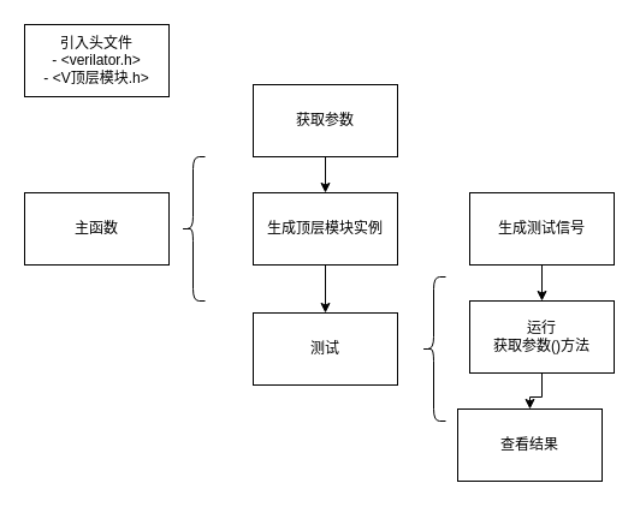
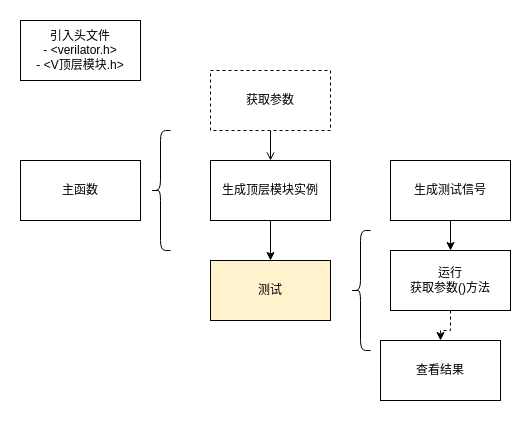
  <mxCell id="0" />
  <mxCell id="1" parent="0" />
  <mxCell id="2" value="引入头文件&lt;br&gt;- &amp;lt;verilator.h&amp;gt;&lt;br&gt;- &amp;lt;V顶层模块.h&amp;gt;" style="rounded=0;whiteSpace=wrap;html=1;" vertex="1" parent="1"><mxGeometry x="20" y="20" width="120" height="60" as="geometry" /></mxCell>
  <mxCell id="3" value="主函数" style="rounded=0;whiteSpace=wrap;html=1;" vertex="1" parent="1"><mxGeometry x="20" y="160" width="120" height="60" as="geometry" /></mxCell>
  <mxCell id="4" value="" style="shape=curlyBracket;whiteSpace=wrap;html=1;rounded=1;labelPosition=left;verticalLabelPosition=middle;align=right;verticalAlign=middle;" vertex="1" parent="1"><mxGeometry x="150" y="130" width="20" height="120" as="geometry" /></mxCell>
- <mxCell id="5" value="" style="edgeStyle=orthogonalEdgeStyle;rounded=0;orthogonalLoop=1;jettySize=auto;html=1;" edge="1" parent="1" source="6" target="8"><mxGeometry relative="1" as="geometry" /></mxCell>
- <mxCell id="6" value="获取参数" style="rounded=0;whiteSpace=wrap;html=1;" vertex="1" parent="1"><mxGeometry x="210" y="70" width="120" height="60" as="geometry" /></mxCell>
+ <mxCell id="5" value="" style="edgeStyle=orthogonalEdgeStyle;rounded=0;orthogonalLoop=1;jettySize=auto;html=1;endArrow=open;" edge="1" parent="1" source="6" target="8"><mxGeometry relative="1" as="geometry" /></mxCell>
+ <mxCell id="6" value="获取参数" style="rounded=0;whiteSpace=wrap;html=1;dashed=1;" vertex="1" parent="1"><mxGeometry x="210" y="70" width="120" height="60" as="geometry" /></mxCell>
  <mxCell id="7" value="" style="edgeStyle=orthogonalEdgeStyle;rounded=0;orthogonalLoop=1;jettySize=auto;html=1;" edge="1" parent="1" source="8" target="9"><mxGeometry relative="1" as="geometry" /></mxCell>
  <mxCell id="8" value="生成顶层模块实例" style="whiteSpace=wrap;html=1;rounded=0;" vertex="1" parent="1"><mxGeometry x="210" y="160" width="120" height="60" as="geometry" /></mxCell>
- <mxCell id="9" value="测试" style="whiteSpace=wrap;html=1;rounded=0;" vertex="1" parent="1"><mxGeometry x="210" y="260" width="120" height="60" as="geometry" /></mxCell>
+ <mxCell id="9" value="测试" style="whiteSpace=wrap;html=1;rounded=0;fillColor=#fff2cc;" vertex="1" parent="1"><mxGeometry x="210" y="260" width="120" height="60" as="geometry" /></mxCell>
  <mxCell id="10" value="" style="shape=curlyBracket;whiteSpace=wrap;html=1;rounded=1;labelPosition=left;verticalLabelPosition=middle;align=right;verticalAlign=middle;" vertex="1" parent="1"><mxGeometry x="350" y="230" width="20" height="120" as="geometry" /></mxCell>
  <mxCell id="11" value="" style="edgeStyle=orthogonalEdgeStyle;rounded=0;orthogonalLoop=1;jettySize=auto;html=1;" edge="1" parent="1" source="12" target="14"><mxGeometry relative="1" as="geometry" /></mxCell>
  <mxCell id="12" value="生成测试信号" style="rounded=0;whiteSpace=wrap;html=1;" vertex="1" parent="1"><mxGeometry x="390" y="160" width="120" height="60" as="geometry" /></mxCell>
- <mxCell id="13" value="" style="edgeStyle=orthogonalEdgeStyle;rounded=0;orthogonalLoop=1;jettySize=auto;html=1;" edge="1" parent="1" source="14" target="15"><mxGeometry relative="1" as="geometry" /></mxCell>
+ <mxCell id="13" value="" style="edgeStyle=orthogonalEdgeStyle;rounded=0;orthogonalLoop=1;jettySize=auto;html=1;dashed=1;" edge="1" parent="1" source="14" target="15"><mxGeometry relative="1" as="geometry" /></mxCell>
  <mxCell id="14" value="运行&lt;br&gt;获取参数()方法" style="whiteSpace=wrap;html=1;rounded=0;" vertex="1" parent="1"><mxGeometry x="390" y="250" width="120" height="60" as="geometry" /></mxCell>
  <mxCell id="15" value="查看结果" style="whiteSpace=wrap;html=1;rounded=0;" vertex="1" parent="1"><mxGeometry x="380" y="340" width="120" height="60" as="geometry" /></mxCell>
